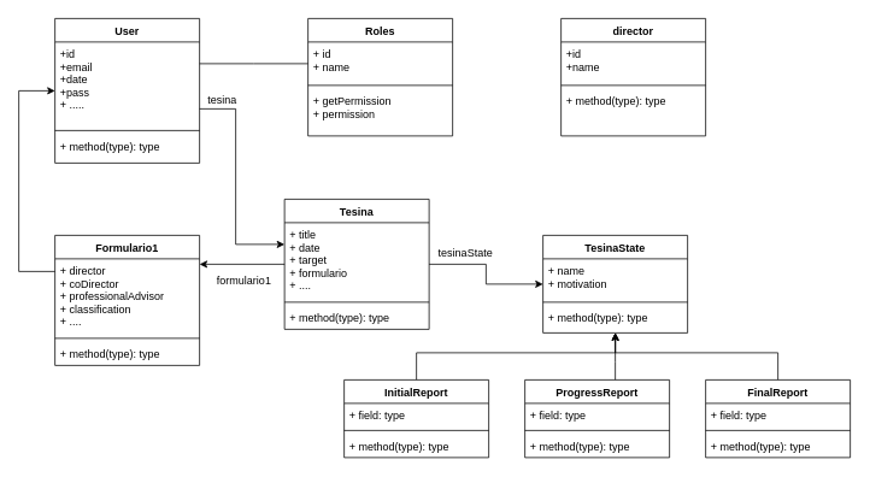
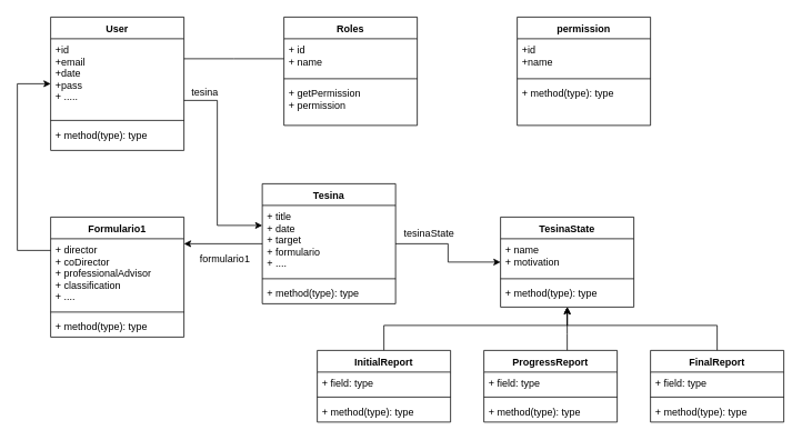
  <mxCell id="0" />
  <mxCell id="1" parent="0" />
  <mxCell id="2" style="edgeStyle=orthogonalEdgeStyle;rounded=0;orthogonalLoop=1;jettySize=auto;html=1;endArrow=none;" edge="1" parent="1" source="4" target="8"><mxGeometry relative="1" as="geometry"><Array as="points"><mxPoint x="280" y="70" /><mxPoint x="280" y="70" /></Array></mxGeometry></mxCell>
  <mxCell id="3" style="edgeStyle=orthogonalEdgeStyle;rounded=0;orthogonalLoop=1;jettySize=auto;html=1;" edge="1" parent="1" source="4" target="18"><mxGeometry relative="1" as="geometry"><Array as="points"><mxPoint x="260" y="120" /><mxPoint x="260" y="270" /></Array></mxGeometry></mxCell>
  <mxCell id="4" value="User" style="swimlane;fontStyle=1;align=center;verticalAlign=top;childLayout=stackLayout;horizontal=1;startSize=26;horizontalStack=0;resizeParent=1;resizeParentMax=0;resizeLast=0;collapsible=1;marginBottom=0;" vertex="1" parent="1"><mxGeometry x="60" y="20" width="160" height="160" as="geometry" /></mxCell>
  <mxCell id="5" value="+id&#10;+email&#10;+date&#10;+pass&#10;+ .....&#10;&#10;" style="text;strokeColor=none;fillColor=none;align=left;verticalAlign=top;spacingLeft=4;spacingRight=4;overflow=hidden;rotatable=0;points=[[0,0.5],[1,0.5]];portConstraint=eastwest;" vertex="1" parent="4"><mxGeometry y="26" width="160" height="94" as="geometry" /></mxCell>
  <mxCell id="6" value="" style="line;strokeWidth=1;fillColor=none;align=left;verticalAlign=middle;spacingTop=-1;spacingLeft=3;spacingRight=3;rotatable=0;labelPosition=right;points=[];portConstraint=eastwest;" vertex="1" parent="4"><mxGeometry y="120" width="160" height="8" as="geometry" /></mxCell>
  <mxCell id="7" value="+ method(type): type" style="text;strokeColor=none;fillColor=none;align=left;verticalAlign=top;spacingLeft=4;spacingRight=4;overflow=hidden;rotatable=0;points=[[0,0.5],[1,0.5]];portConstraint=eastwest;" vertex="1" parent="4"><mxGeometry y="128" width="160" height="32" as="geometry" /></mxCell>
  <mxCell id="8" value="Roles" style="swimlane;fontStyle=1;align=center;verticalAlign=top;childLayout=stackLayout;horizontal=1;startSize=26;horizontalStack=0;resizeParent=1;resizeParentMax=0;resizeLast=0;collapsible=1;marginBottom=0;" vertex="1" parent="1"><mxGeometry x="340" y="20" width="160" height="130" as="geometry" /></mxCell>
  <mxCell id="9" value="+ id&#10;+ name" style="text;strokeColor=none;fillColor=none;align=left;verticalAlign=top;spacingLeft=4;spacingRight=4;overflow=hidden;rotatable=0;points=[[0,0.5],[1,0.5]];portConstraint=eastwest;" vertex="1" parent="8"><mxGeometry y="26" width="160" height="44" as="geometry" /></mxCell>
  <mxCell id="10" value="" style="line;strokeWidth=1;fillColor=none;align=left;verticalAlign=middle;spacingTop=-1;spacingLeft=3;spacingRight=3;rotatable=0;labelPosition=right;points=[];portConstraint=eastwest;" vertex="1" parent="8"><mxGeometry y="70" width="160" height="8" as="geometry" /></mxCell>
  <mxCell id="11" value="+ getPermission&#10;+ permission" style="text;strokeColor=none;fillColor=none;align=left;verticalAlign=top;spacingLeft=4;spacingRight=4;overflow=hidden;rotatable=0;points=[[0,0.5],[1,0.5]];portConstraint=eastwest;" vertex="1" parent="8"><mxGeometry y="78" width="160" height="52" as="geometry" /></mxCell>
- <mxCell id="12" value="director" style="swimlane;fontStyle=1;align=center;verticalAlign=top;childLayout=stackLayout;horizontal=1;startSize=26;horizontalStack=0;resizeParent=1;resizeParentMax=0;resizeLast=0;collapsible=1;marginBottom=0;" vertex="1" parent="1"><mxGeometry x="620" y="20" width="160" height="130" as="geometry" /></mxCell>
+ <mxCell id="12" value="permission" style="swimlane;fontStyle=1;align=center;verticalAlign=top;childLayout=stackLayout;horizontal=1;startSize=26;horizontalStack=0;resizeParent=1;resizeParentMax=0;resizeLast=0;collapsible=1;marginBottom=0;" vertex="1" parent="1"><mxGeometry x="620" y="20" width="160" height="130" as="geometry" /></mxCell>
  <mxCell id="13" value="+id&#10;+name&#10;" style="text;strokeColor=none;fillColor=none;align=left;verticalAlign=top;spacingLeft=4;spacingRight=4;overflow=hidden;rotatable=0;points=[[0,0.5],[1,0.5]];portConstraint=eastwest;" vertex="1" parent="12"><mxGeometry y="26" width="160" height="44" as="geometry" /></mxCell>
  <mxCell id="14" value="" style="line;strokeWidth=1;fillColor=none;align=left;verticalAlign=middle;spacingTop=-1;spacingLeft=3;spacingRight=3;rotatable=0;labelPosition=right;points=[];portConstraint=eastwest;" vertex="1" parent="12"><mxGeometry y="70" width="160" height="8" as="geometry" /></mxCell>
  <mxCell id="15" value="+ method(type): type" style="text;strokeColor=none;fillColor=none;align=left;verticalAlign=top;spacingLeft=4;spacingRight=4;overflow=hidden;rotatable=0;points=[[0,0.5],[1,0.5]];portConstraint=eastwest;" vertex="1" parent="12"><mxGeometry y="78" width="160" height="52" as="geometry" /></mxCell>
  <mxCell id="16" style="edgeStyle=orthogonalEdgeStyle;rounded=0;orthogonalLoop=1;jettySize=auto;html=1;" edge="1" parent="1" source="18" target="22"><mxGeometry relative="1" as="geometry"><Array as="points"><mxPoint x="220" y="310" /><mxPoint x="220" y="310" /></Array></mxGeometry></mxCell>
  <mxCell id="17" style="edgeStyle=orthogonalEdgeStyle;rounded=0;orthogonalLoop=1;jettySize=auto;html=1;" edge="1" parent="1" source="18" target="27"><mxGeometry relative="1" as="geometry" /></mxCell>
  <mxCell id="18" value="Tesina" style="swimlane;fontStyle=1;align=center;verticalAlign=top;childLayout=stackLayout;horizontal=1;startSize=26;horizontalStack=0;resizeParent=1;resizeParentMax=0;resizeLast=0;collapsible=1;marginBottom=0;" vertex="1" parent="1"><mxGeometry x="314" y="220" width="160" height="144" as="geometry" /></mxCell>
  <mxCell id="19" value="+ title&#10;+ date&#10;+ target&#10;+ formulario&#10;+ ....&#10;" style="text;strokeColor=none;fillColor=none;align=left;verticalAlign=top;spacingLeft=4;spacingRight=4;overflow=hidden;rotatable=0;points=[[0,0.5],[1,0.5]];portConstraint=eastwest;" vertex="1" parent="18"><mxGeometry y="26" width="160" height="84" as="geometry" /></mxCell>
  <mxCell id="20" value="" style="line;strokeWidth=1;fillColor=none;align=left;verticalAlign=middle;spacingTop=-1;spacingLeft=3;spacingRight=3;rotatable=0;labelPosition=right;points=[];portConstraint=eastwest;" vertex="1" parent="18"><mxGeometry y="110" width="160" height="8" as="geometry" /></mxCell>
  <mxCell id="21" value="+ method(type): type" style="text;strokeColor=none;fillColor=none;align=left;verticalAlign=top;spacingLeft=4;spacingRight=4;overflow=hidden;rotatable=0;points=[[0,0.5],[1,0.5]];portConstraint=eastwest;" vertex="1" parent="18"><mxGeometry y="118" width="160" height="26" as="geometry" /></mxCell>
  <mxCell id="22" value="Formulario1" style="swimlane;fontStyle=1;align=center;verticalAlign=top;childLayout=stackLayout;horizontal=1;startSize=26;horizontalStack=0;resizeParent=1;resizeParentMax=0;resizeLast=0;collapsible=1;marginBottom=0;" vertex="1" parent="1"><mxGeometry x="60" y="260" width="160" height="144" as="geometry" /></mxCell>
  <mxCell id="23" value="+ director&#10;+ coDirector&#10;+ professionalAdvisor&#10;+ classification&#10;+ ....&#10; " style="text;strokeColor=none;fillColor=none;align=left;verticalAlign=top;spacingLeft=4;spacingRight=4;overflow=hidden;rotatable=0;points=[[0,0.5],[1,0.5]];portConstraint=eastwest;" vertex="1" parent="22"><mxGeometry y="26" width="160" height="84" as="geometry" /></mxCell>
  <mxCell id="24" value="" style="line;strokeWidth=1;fillColor=none;align=left;verticalAlign=middle;spacingTop=-1;spacingLeft=3;spacingRight=3;rotatable=0;labelPosition=right;points=[];portConstraint=eastwest;" vertex="1" parent="22"><mxGeometry y="110" width="160" height="8" as="geometry" /></mxCell>
  <mxCell id="25" value="+ method(type): type" style="text;strokeColor=none;fillColor=none;align=left;verticalAlign=top;spacingLeft=4;spacingRight=4;overflow=hidden;rotatable=0;points=[[0,0.5],[1,0.5]];portConstraint=eastwest;" vertex="1" parent="22"><mxGeometry y="118" width="160" height="26" as="geometry" /></mxCell>
  <mxCell id="26" style="edgeStyle=orthogonalEdgeStyle;rounded=0;orthogonalLoop=1;jettySize=auto;html=1;" edge="1" parent="1" source="23" target="4"><mxGeometry relative="1" as="geometry"><Array as="points"><mxPoint x="20" y="300" /><mxPoint x="20" y="100" /></Array></mxGeometry></mxCell>
  <mxCell id="27" value="TesinaState" style="swimlane;fontStyle=1;align=center;verticalAlign=top;childLayout=stackLayout;horizontal=1;startSize=26;horizontalStack=0;resizeParent=1;resizeParentMax=0;resizeLast=0;collapsible=1;marginBottom=0;" vertex="1" parent="1"><mxGeometry x="600" y="260" width="160" height="108" as="geometry" /></mxCell>
  <mxCell id="28" value="+ name&#10;+ motivation&#10;" style="text;strokeColor=none;fillColor=none;align=left;verticalAlign=top;spacingLeft=4;spacingRight=4;overflow=hidden;rotatable=0;points=[[0,0.5],[1,0.5]];portConstraint=eastwest;" vertex="1" parent="27"><mxGeometry y="26" width="160" height="44" as="geometry" /></mxCell>
  <mxCell id="29" value="" style="line;strokeWidth=1;fillColor=none;align=left;verticalAlign=middle;spacingTop=-1;spacingLeft=3;spacingRight=3;rotatable=0;labelPosition=right;points=[];portConstraint=eastwest;" vertex="1" parent="27"><mxGeometry y="70" width="160" height="8" as="geometry" /></mxCell>
  <mxCell id="30" value="+ method(type): type" style="text;strokeColor=none;fillColor=none;align=left;verticalAlign=top;spacingLeft=4;spacingRight=4;overflow=hidden;rotatable=0;points=[[0,0.5],[1,0.5]];portConstraint=eastwest;" vertex="1" parent="27"><mxGeometry y="78" width="160" height="30" as="geometry" /></mxCell>
  <mxCell id="31" style="edgeStyle=orthogonalEdgeStyle;rounded=0;orthogonalLoop=1;jettySize=auto;html=1;" edge="1" parent="1" source="32" target="27"><mxGeometry relative="1" as="geometry"><Array as="points"><mxPoint x="860" y="390" /><mxPoint x="680" y="390" /></Array></mxGeometry></mxCell>
  <mxCell id="32" value="FinalReport" style="swimlane;fontStyle=1;align=center;verticalAlign=top;childLayout=stackLayout;horizontal=1;startSize=26;horizontalStack=0;resizeParent=1;resizeParentMax=0;resizeLast=0;collapsible=1;marginBottom=0;" vertex="1" parent="1"><mxGeometry x="780" y="420" width="160" height="86" as="geometry" /></mxCell>
  <mxCell id="33" value="+ field: type" style="text;strokeColor=none;fillColor=none;align=left;verticalAlign=top;spacingLeft=4;spacingRight=4;overflow=hidden;rotatable=0;points=[[0,0.5],[1,0.5]];portConstraint=eastwest;" vertex="1" parent="32"><mxGeometry y="26" width="160" height="26" as="geometry" /></mxCell>
  <mxCell id="34" value="" style="line;strokeWidth=1;fillColor=none;align=left;verticalAlign=middle;spacingTop=-1;spacingLeft=3;spacingRight=3;rotatable=0;labelPosition=right;points=[];portConstraint=eastwest;" vertex="1" parent="32"><mxGeometry y="52" width="160" height="8" as="geometry" /></mxCell>
  <mxCell id="35" value="+ method(type): type" style="text;strokeColor=none;fillColor=none;align=left;verticalAlign=top;spacingLeft=4;spacingRight=4;overflow=hidden;rotatable=0;points=[[0,0.5],[1,0.5]];portConstraint=eastwest;" vertex="1" parent="32"><mxGeometry y="60" width="160" height="26" as="geometry" /></mxCell>
  <mxCell id="36" style="edgeStyle=orthogonalEdgeStyle;rounded=0;orthogonalLoop=1;jettySize=auto;html=1;" edge="1" parent="1" source="37" target="27"><mxGeometry relative="1" as="geometry"><Array as="points"><mxPoint x="680" y="400" /><mxPoint x="680" y="400" /></Array></mxGeometry></mxCell>
  <mxCell id="37" value="ProgressReport" style="swimlane;fontStyle=1;align=center;verticalAlign=top;childLayout=stackLayout;horizontal=1;startSize=26;horizontalStack=0;resizeParent=1;resizeParentMax=0;resizeLast=0;collapsible=1;marginBottom=0;" vertex="1" parent="1"><mxGeometry x="580" y="420" width="160" height="86" as="geometry" /></mxCell>
  <mxCell id="38" value="+ field: type" style="text;strokeColor=none;fillColor=none;align=left;verticalAlign=top;spacingLeft=4;spacingRight=4;overflow=hidden;rotatable=0;points=[[0,0.5],[1,0.5]];portConstraint=eastwest;" vertex="1" parent="37"><mxGeometry y="26" width="160" height="26" as="geometry" /></mxCell>
  <mxCell id="39" value="" style="line;strokeWidth=1;fillColor=none;align=left;verticalAlign=middle;spacingTop=-1;spacingLeft=3;spacingRight=3;rotatable=0;labelPosition=right;points=[];portConstraint=eastwest;" vertex="1" parent="37"><mxGeometry y="52" width="160" height="8" as="geometry" /></mxCell>
  <mxCell id="40" value="+ method(type): type" style="text;strokeColor=none;fillColor=none;align=left;verticalAlign=top;spacingLeft=4;spacingRight=4;overflow=hidden;rotatable=0;points=[[0,0.5],[1,0.5]];portConstraint=eastwest;" vertex="1" parent="37"><mxGeometry y="60" width="160" height="26" as="geometry" /></mxCell>
  <mxCell id="41" style="edgeStyle=orthogonalEdgeStyle;rounded=0;orthogonalLoop=1;jettySize=auto;html=1;" edge="1" parent="1" source="42" target="27"><mxGeometry relative="1" as="geometry"><Array as="points"><mxPoint x="460" y="390" /><mxPoint x="680" y="390" /></Array></mxGeometry></mxCell>
  <mxCell id="42" value="InitialReport" style="swimlane;fontStyle=1;align=center;verticalAlign=top;childLayout=stackLayout;horizontal=1;startSize=26;horizontalStack=0;resizeParent=1;resizeParentMax=0;resizeLast=0;collapsible=1;marginBottom=0;" vertex="1" parent="1"><mxGeometry x="380" y="420" width="160" height="86" as="geometry" /></mxCell>
  <mxCell id="43" value="+ field: type" style="text;strokeColor=none;fillColor=none;align=left;verticalAlign=top;spacingLeft=4;spacingRight=4;overflow=hidden;rotatable=0;points=[[0,0.5],[1,0.5]];portConstraint=eastwest;" vertex="1" parent="42"><mxGeometry y="26" width="160" height="26" as="geometry" /></mxCell>
  <mxCell id="44" value="" style="line;strokeWidth=1;fillColor=none;align=left;verticalAlign=middle;spacingTop=-1;spacingLeft=3;spacingRight=3;rotatable=0;labelPosition=right;points=[];portConstraint=eastwest;" vertex="1" parent="42"><mxGeometry y="52" width="160" height="8" as="geometry" /></mxCell>
  <mxCell id="45" value="+ method(type): type" style="text;strokeColor=none;fillColor=none;align=left;verticalAlign=top;spacingLeft=4;spacingRight=4;overflow=hidden;rotatable=0;points=[[0,0.5],[1,0.5]];portConstraint=eastwest;" vertex="1" parent="42"><mxGeometry y="60" width="160" height="26" as="geometry" /></mxCell>
  <mxCell id="46" value="tesinaState" style="text;html=1;align=center;verticalAlign=middle;resizable=0;points=[];autosize=1;" vertex="1" parent="1"><mxGeometry x="474" y="270" width="80" height="20" as="geometry" /></mxCell>
  <mxCell id="47" value="tesina" style="text;html=1;align=center;verticalAlign=middle;resizable=0;points=[];autosize=1;" vertex="1" parent="1"><mxGeometry x="220" y="100" width="50" height="20" as="geometry" /></mxCell>
  <mxCell id="48" value="formulario1" style="text;html=1;align=center;verticalAlign=middle;resizable=0;points=[];autosize=1;" vertex="1" parent="1"><mxGeometry x="224" y="300" width="90" height="20" as="geometry" /></mxCell>
